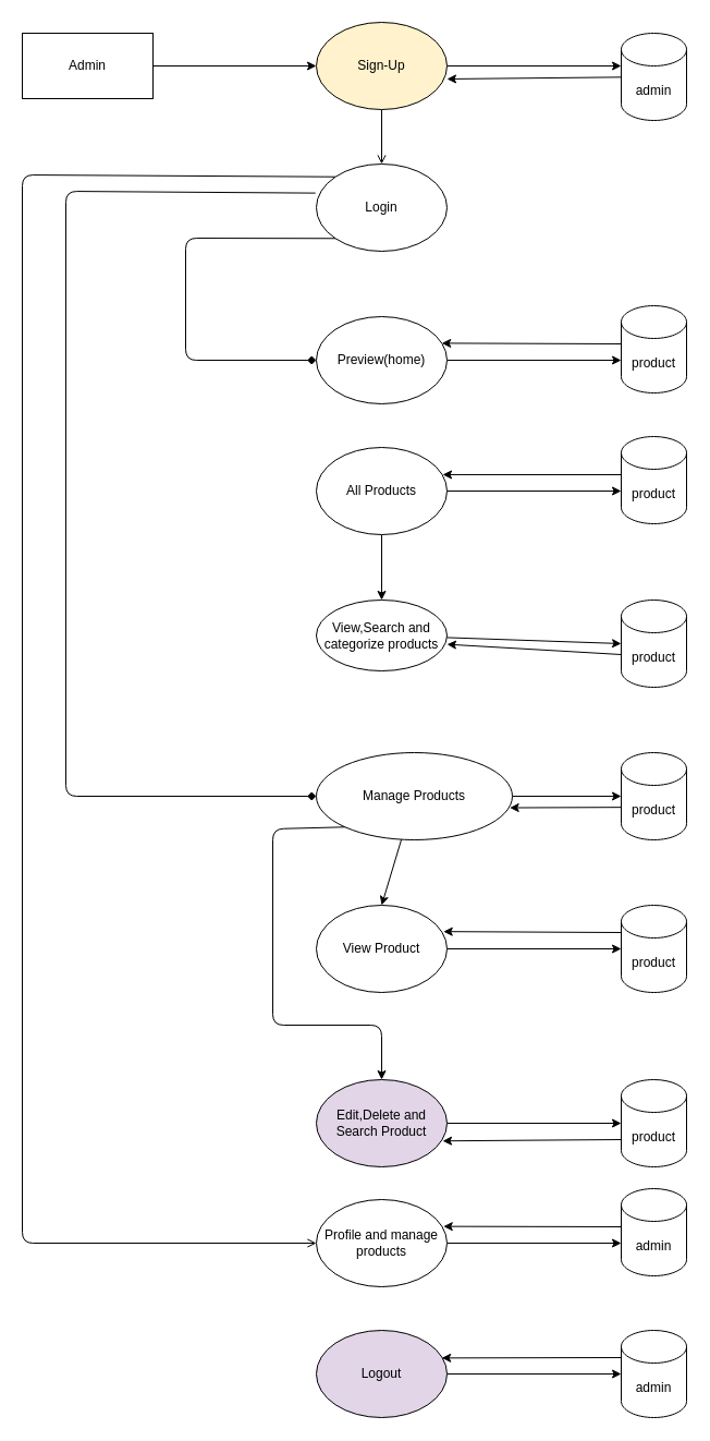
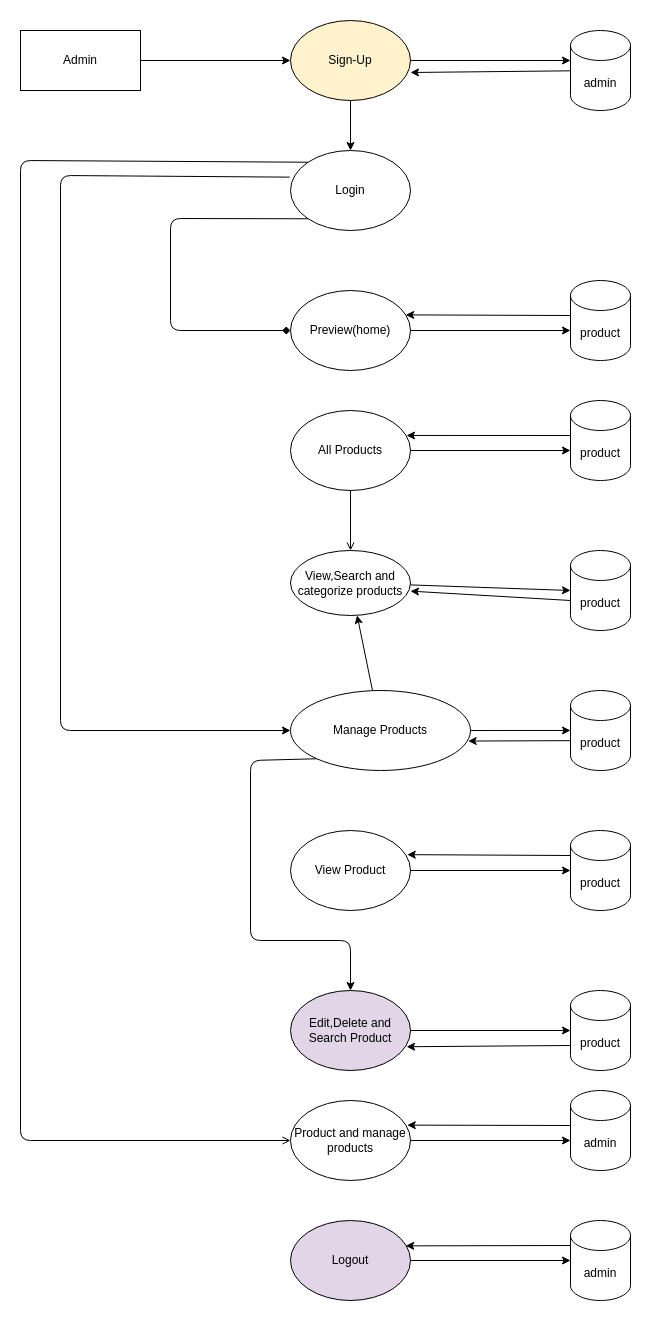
  <mxCell id="0" />
  <mxCell id="1" parent="0" />
  <mxCell id="2" style="edgeStyle=none;html=1;entryX=0;entryY=0.5;entryDx=0;entryDy=0;" parent="1" source="3" target="6" edge="1"><mxGeometry relative="1" as="geometry" /></mxCell>
  <mxCell id="3" value="Admin" style="rounded=0;whiteSpace=wrap;html=1;" parent="1" vertex="1"><mxGeometry x="20" y="30" width="120" height="60" as="geometry" /></mxCell>
  <mxCell id="4" style="edgeStyle=none;html=1;entryX=0;entryY=0.5;entryDx=0;entryDy=0;" parent="1" source="6" edge="1"><mxGeometry relative="1" as="geometry"><mxPoint x="570" y="60" as="targetPoint" /></mxGeometry></mxCell>
- <mxCell id="5" style="edgeStyle=none;html=1;entryX=0.5;entryY=0;entryDx=0;entryDy=0;endArrow=open;" parent="1" source="6" target="10" edge="1"><mxGeometry relative="1" as="geometry" /></mxCell>
+ <mxCell id="5" style="edgeStyle=none;html=1;entryX=0.5;entryY=0;entryDx=0;entryDy=0;" parent="1" source="6" target="10" edge="1"><mxGeometry relative="1" as="geometry" /></mxCell>
  <mxCell id="6" value="Sign-Up" style="ellipse;whiteSpace=wrap;html=1;fillColor=#fff2cc;" parent="1" vertex="1"><mxGeometry x="290" y="20" width="120" height="80" as="geometry" /></mxCell>
  <mxCell id="7" style="edgeStyle=none;html=1;entryX=0;entryY=0.5;entryDx=0;entryDy=0;exitX=0;exitY=1;exitDx=0;exitDy=0;endArrow=diamond;" parent="1" source="10" target="12" edge="1"><mxGeometry relative="1" as="geometry"><Array as="points"><mxPoint x="170" y="218" /><mxPoint x="170" y="330" /></Array></mxGeometry></mxCell>
- <mxCell id="8" style="edgeStyle=none;html=1;exitX=-0.007;exitY=0.333;exitDx=0;exitDy=0;entryX=0;entryY=0.5;entryDx=0;entryDy=0;exitPerimeter=0;endArrow=diamond;" parent="1" source="10" target="24" edge="1"><mxGeometry relative="1" as="geometry"><mxPoint x="290" y="745" as="targetPoint" /><mxPoint x="307.574" y="176.716" as="sourcePoint" /><Array as="points"><mxPoint x="60" y="175" /><mxPoint x="60" y="730" /></Array></mxGeometry></mxCell>
+ <mxCell id="8" style="edgeStyle=none;html=1;exitX=-0.007;exitY=0.333;exitDx=0;exitDy=0;entryX=0;entryY=0.5;entryDx=0;entryDy=0;exitPerimeter=0;" parent="1" source="10" target="24" edge="1"><mxGeometry relative="1" as="geometry"><mxPoint x="290" y="745" as="targetPoint" /><mxPoint x="307.574" y="176.716" as="sourcePoint" /><Array as="points"><mxPoint x="60" y="175" /><mxPoint x="60" y="730" /></Array></mxGeometry></mxCell>
  <mxCell id="9" style="edgeStyle=none;html=1;exitX=0;exitY=0;exitDx=0;exitDy=0;entryX=0;entryY=0.5;entryDx=0;entryDy=0;endArrow=open;" parent="1" source="10" target="33" edge="1"><mxGeometry relative="1" as="geometry"><mxPoint x="308" y="1190" as="targetPoint" /><Array as="points"><mxPoint x="20" y="160" /><mxPoint x="20" y="1140" /></Array></mxGeometry></mxCell>
  <mxCell id="10" value="Login" style="ellipse;whiteSpace=wrap;html=1;" parent="1" vertex="1"><mxGeometry x="290" y="150" width="120" height="80" as="geometry" /></mxCell>
  <mxCell id="11" style="edgeStyle=none;html=1;entryX=0;entryY=0.5;entryDx=0;entryDy=0;" parent="1" source="12" edge="1"><mxGeometry relative="1" as="geometry"><mxPoint x="570" y="330" as="targetPoint" /></mxGeometry></mxCell>
  <mxCell id="12" value="Preview(home)" style="ellipse;whiteSpace=wrap;html=1;" parent="1" vertex="1"><mxGeometry x="290" y="290" width="120" height="80" as="geometry" /></mxCell>
  <mxCell id="13" style="edgeStyle=none;html=1;exitX=0;exitY=0.25;exitDx=0;exitDy=0;entryX=0.96;entryY=0.305;entryDx=0;entryDy=0;entryPerimeter=0;" parent="1" target="12" edge="1"><mxGeometry relative="1" as="geometry"><mxPoint x="570" y="315" as="sourcePoint" /></mxGeometry></mxCell>
  <mxCell id="14" value="" style="edgeStyle=none;html=1;entryX=0;entryY=0.5;entryDx=0;entryDy=0;" parent="1" source="16" edge="1"><mxGeometry relative="1" as="geometry"><mxPoint x="570" y="450" as="targetPoint" /></mxGeometry></mxCell>
- <mxCell id="15" style="edgeStyle=none;html=1;exitX=0.5;exitY=1;exitDx=0;exitDy=0;" parent="1" source="16" target="19" edge="1"><mxGeometry relative="1" as="geometry" /></mxCell>
+ <mxCell id="15" style="edgeStyle=none;html=1;exitX=0.5;exitY=1;exitDx=0;exitDy=0;endArrow=open;" parent="1" source="16" target="19" edge="1"><mxGeometry relative="1" as="geometry" /></mxCell>
  <mxCell id="16" value="All Products" style="ellipse;whiteSpace=wrap;html=1;" parent="1" vertex="1"><mxGeometry x="290" y="410" width="120" height="80" as="geometry" /></mxCell>
  <mxCell id="17" style="edgeStyle=none;html=1;exitX=0;exitY=0.25;exitDx=0;exitDy=0;entryX=0.967;entryY=0.312;entryDx=0;entryDy=0;entryPerimeter=0;" parent="1" target="16" edge="1"><mxGeometry relative="1" as="geometry"><mxPoint x="570" y="435" as="sourcePoint" /></mxGeometry></mxCell>
  <mxCell id="18" style="edgeStyle=none;html=1;" parent="1" source="19" edge="1"><mxGeometry relative="1" as="geometry"><mxPoint x="570" y="590" as="targetPoint" /></mxGeometry></mxCell>
  <mxCell id="19" value="View,Search and categorize products" style="ellipse;whiteSpace=wrap;html=1;" parent="1" vertex="1"><mxGeometry x="290" y="550" width="120" height="65" as="geometry" /></mxCell>
  <mxCell id="20" style="edgeStyle=none;html=1;entryX=1;entryY=0.625;entryDx=0;entryDy=0;entryPerimeter=0;" parent="1" target="19" edge="1"><mxGeometry relative="1" as="geometry"><mxPoint x="570" y="600" as="sourcePoint" /></mxGeometry></mxCell>
  <mxCell id="21" style="edgeStyle=none;html=1;entryX=0;entryY=0.333;entryDx=0;entryDy=0;entryPerimeter=0;" parent="1" source="24" edge="1"><mxGeometry relative="1" as="geometry"><mxPoint x="570" y="729.98" as="targetPoint" /></mxGeometry></mxCell>
- <mxCell id="22" style="edgeStyle=none;html=1;entryX=0.5;entryY=0;entryDx=0;entryDy=0;" parent="1" source="24" target="27" edge="1"><mxGeometry relative="1" as="geometry" /></mxCell>
+ <mxCell id="22" style="edgeStyle=none;html=1;" parent="1" source="24" target="19" edge="1"><mxGeometry relative="1" as="geometry" /></mxCell>
  <mxCell id="23" style="edgeStyle=none;html=1;exitX=0;exitY=1;exitDx=0;exitDy=0;" parent="1" source="24" edge="1"><mxGeometry relative="1" as="geometry"><mxPoint x="350" y="990" as="targetPoint" /><Array as="points"><mxPoint x="250" y="760" /><mxPoint x="250" y="940" /><mxPoint x="350" y="940" /></Array></mxGeometry></mxCell>
  <mxCell id="24" value="Manage Products" style="ellipse;whiteSpace=wrap;html=1;" parent="1" vertex="1"><mxGeometry x="290" y="690" width="180" height="80" as="geometry" /></mxCell>
  <mxCell id="25" style="edgeStyle=none;html=1;entryX=0.987;entryY=0.632;entryDx=0;entryDy=0;entryPerimeter=0;" parent="1" target="24" edge="1"><mxGeometry relative="1" as="geometry"><mxPoint x="570" y="740.152" as="sourcePoint" /></mxGeometry></mxCell>
  <mxCell id="26" style="edgeStyle=none;html=1;" parent="1" source="27" edge="1"><mxGeometry relative="1" as="geometry"><mxPoint x="570" y="870" as="targetPoint" /></mxGeometry></mxCell>
  <mxCell id="27" value="View Product" style="ellipse;whiteSpace=wrap;html=1;" parent="1" vertex="1"><mxGeometry x="290" y="830" width="120" height="80" as="geometry" /></mxCell>
  <mxCell id="28" style="edgeStyle=none;html=1;exitX=0;exitY=0.25;exitDx=0;exitDy=0;entryX=0.973;entryY=0.302;entryDx=0;entryDy=0;entryPerimeter=0;" parent="1" target="27" edge="1"><mxGeometry relative="1" as="geometry"><mxPoint x="570" y="855" as="sourcePoint" /></mxGeometry></mxCell>
  <mxCell id="29" style="edgeStyle=none;html=1;" parent="1" source="30" edge="1"><mxGeometry relative="1" as="geometry"><mxPoint x="570" y="1030" as="targetPoint" /></mxGeometry></mxCell>
  <mxCell id="30" value="Edit,Delete and Search Product" style="ellipse;whiteSpace=wrap;html=1;fillColor=#e1d5e7;" parent="1" vertex="1"><mxGeometry x="290" y="990" width="120" height="80" as="geometry" /></mxCell>
  <mxCell id="31" style="edgeStyle=none;html=1;exitX=0;exitY=0.75;exitDx=0;exitDy=0;entryX=0.967;entryY=0.703;entryDx=0;entryDy=0;entryPerimeter=0;" parent="1" target="30" edge="1"><mxGeometry relative="1" as="geometry"><mxPoint x="570" y="1045" as="sourcePoint" /></mxGeometry></mxCell>
  <mxCell id="32" style="edgeStyle=none;html=1;entryX=0;entryY=0.5;entryDx=0;entryDy=0;" parent="1" source="33" edge="1"><mxGeometry relative="1" as="geometry"><mxPoint x="570" y="1140" as="targetPoint" /></mxGeometry></mxCell>
- <mxCell id="33" value="Profile and manage products" style="ellipse;whiteSpace=wrap;html=1;" parent="1" vertex="1"><mxGeometry x="290" y="1100" width="120" height="80" as="geometry" /></mxCell>
+ <mxCell id="33" value="Product and manage products" style="ellipse;whiteSpace=wrap;html=1;" parent="1" vertex="1"><mxGeometry x="290" y="1100" width="120" height="80" as="geometry" /></mxCell>
  <mxCell id="34" style="edgeStyle=none;html=1;exitX=0;exitY=0.25;exitDx=0;exitDy=0;entryX=0.973;entryY=0.308;entryDx=0;entryDy=0;entryPerimeter=0;" parent="1" target="33" edge="1"><mxGeometry relative="1" as="geometry"><mxPoint x="570" y="1125" as="sourcePoint" /></mxGeometry></mxCell>
  <mxCell id="35" style="edgeStyle=none;html=1;" parent="1" source="36" edge="1"><mxGeometry relative="1" as="geometry"><mxPoint x="570" y="1260" as="targetPoint" /></mxGeometry></mxCell>
  <mxCell id="36" value="Logout" style="ellipse;whiteSpace=wrap;html=1;fillColor=#e1d5e7;" parent="1" vertex="1"><mxGeometry x="290" y="1220" width="120" height="80" as="geometry" /></mxCell>
  <mxCell id="37" style="edgeStyle=none;html=1;exitX=0;exitY=0.25;exitDx=0;exitDy=0;entryX=0.96;entryY=0.317;entryDx=0;entryDy=0;entryPerimeter=0;" parent="1" target="36" edge="1"><mxGeometry relative="1" as="geometry"><mxPoint x="570" y="1245" as="sourcePoint" /></mxGeometry></mxCell>
  <mxCell id="38" style="edgeStyle=none;html=1;entryX=1;entryY=0.65;entryDx=0;entryDy=0;entryPerimeter=0;" edge="1" parent="1" source="39" target="6"><mxGeometry relative="1" as="geometry" /></mxCell>
  <mxCell id="39" value="admin" style="shape=cylinder3;whiteSpace=wrap;html=1;boundedLbl=1;backgroundOutline=1;size=15;" vertex="1" parent="1"><mxGeometry x="570" y="30" width="60" height="80" as="geometry" /></mxCell>
  <mxCell id="40" value="product" style="shape=cylinder3;whiteSpace=wrap;html=1;boundedLbl=1;backgroundOutline=1;size=15;" vertex="1" parent="1"><mxGeometry x="570" y="280" width="60" height="80" as="geometry" /></mxCell>
  <mxCell id="41" value="product" style="shape=cylinder3;whiteSpace=wrap;html=1;boundedLbl=1;backgroundOutline=1;size=15;" vertex="1" parent="1"><mxGeometry x="570" y="400" width="60" height="80" as="geometry" /></mxCell>
  <mxCell id="42" value="product" style="shape=cylinder3;whiteSpace=wrap;html=1;boundedLbl=1;backgroundOutline=1;size=15;" vertex="1" parent="1"><mxGeometry x="570" y="550" width="60" height="80" as="geometry" /></mxCell>
  <mxCell id="43" value="product" style="shape=cylinder3;whiteSpace=wrap;html=1;boundedLbl=1;backgroundOutline=1;size=15;" vertex="1" parent="1"><mxGeometry x="570" y="690" width="60" height="80" as="geometry" /></mxCell>
  <mxCell id="44" value="product" style="shape=cylinder3;whiteSpace=wrap;html=1;boundedLbl=1;backgroundOutline=1;size=15;" vertex="1" parent="1"><mxGeometry x="570" y="830" width="60" height="80" as="geometry" /></mxCell>
  <mxCell id="45" value="product" style="shape=cylinder3;whiteSpace=wrap;html=1;boundedLbl=1;backgroundOutline=1;size=15;" vertex="1" parent="1"><mxGeometry x="570" y="990" width="60" height="80" as="geometry" /></mxCell>
  <mxCell id="46" value="admin" style="shape=cylinder3;whiteSpace=wrap;html=1;boundedLbl=1;backgroundOutline=1;size=15;" vertex="1" parent="1"><mxGeometry x="570" y="1090" width="60" height="80" as="geometry" /></mxCell>
  <mxCell id="47" value="admin" style="shape=cylinder3;whiteSpace=wrap;html=1;boundedLbl=1;backgroundOutline=1;size=15;" vertex="1" parent="1"><mxGeometry x="570" y="1220" width="60" height="80" as="geometry" /></mxCell>
